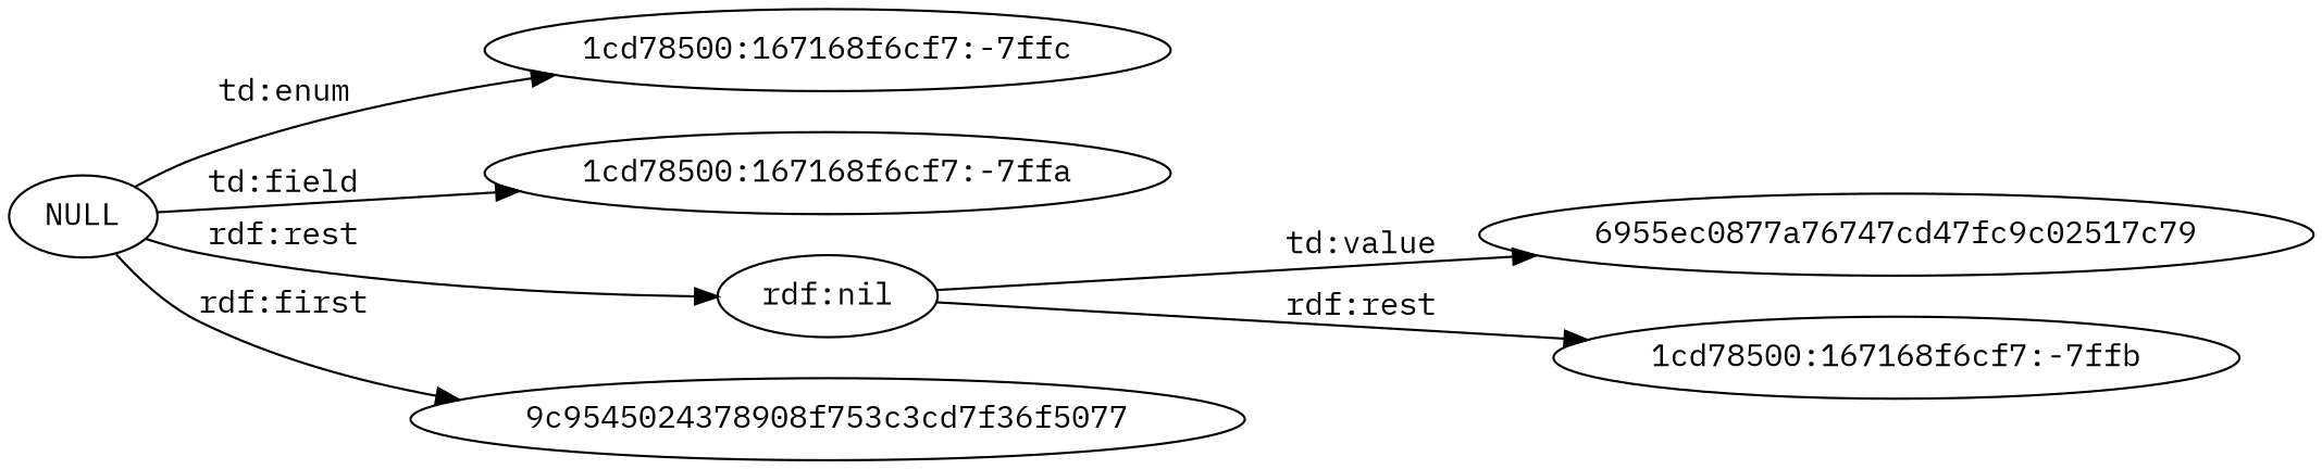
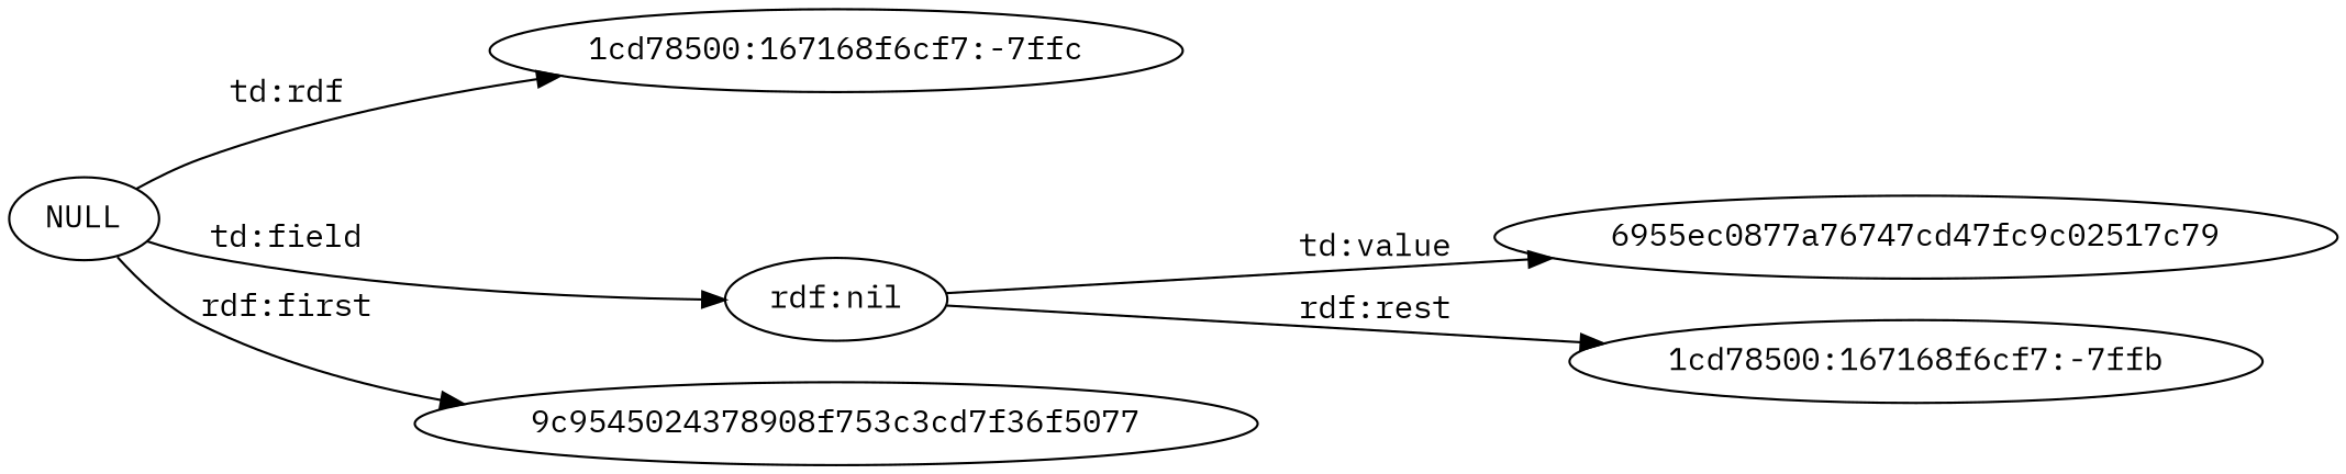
  digraph {
    fontname="IBM Plex Mono"
    rankdir=LR
    node [fontname="IBM Plex Mono"]
    edge [fontname="IBM Plex Mono"]
    NULL
    "1cd78500:167168f6cf7:-7ffc"
-   "1cd78500:167168f6cf7:-7ffa"
    "rdf:nil"
    n5 [label="9c9545024378908f753c3cd7f36f5077"]
    "6955ec0877a76747cd47fc9c02517c79"
    "1cd78500:167168f6cf7:-7ffb"
-   NULL -> "1cd78500:167168f6cf7:-7ffc" [label="td:enum"]
-   NULL -> "1cd78500:167168f6cf7:-7ffa" [label="td:field"]
-   NULL -> "rdf:nil" [label="rdf:rest"]
+   NULL -> "1cd78500:167168f6cf7:-7ffc" [label="td:rdf"]
+   NULL -> "rdf:nil" [label="td:field"]
    NULL -> n5 [label="rdf:first"]
    "rdf:nil" -> "6955ec0877a76747cd47fc9c02517c79" [label="td:value"]
    "rdf:nil" -> "1cd78500:167168f6cf7:-7ffb" [label="rdf:rest"]
  }
